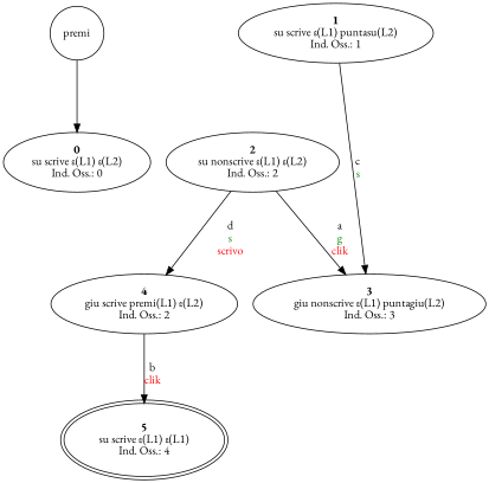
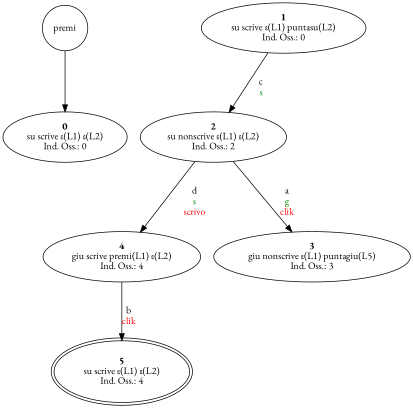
  digraph {
    fontname="EB Garamond"
    node [fontname="EB Garamond"]
    edge [fontname="EB Garamond"]
    n1 [label=premi shape=circle]
    n2 [label=<<b>0</b><br/>su scrive ε(L1) ε(L2)<br/>Ind. Oss.: 0>]
-   n3 [label=<<b>1</b><br/>su scrive ε(L1) puntasu(L2)<br/>Ind. Oss.: 1>]
+   n3 [label=<<b>1</b><br/>su scrive ε(L1) puntasu(L2)<br/>Ind. Oss.: 0>]
    n4 [label=<<b>2</b><br/>su nonscrive ε(L1) ε(L2)<br/>Ind. Oss.: 2>]
-   n5 [label=<<b>3</b><br/>giu nonscrive ε(L1) puntagiu(L2)<br/>Ind. Oss.: 3>]
-   n6 [label=<<b>4</b><br/>giu scrive premi(L1) ε(L2)<br/>Ind. Oss.: 2>]
-   n7 [label=<<b>5</b><br/>su scrive ε(L1) ε(L1)<br/>Ind. Oss.: 4> peripheries=2]
+   n5 [label=<<b>3</b><br/>giu nonscrive ε(L1) puntagiu(L5)<br/>Ind. Oss.: 3>]
+   n6 [label=<<b>4</b><br/>giu scrive premi(L1) ε(L2)<br/>Ind. Oss.: 4>]
+   n7 [label=<<b>5</b><br/>su scrive ε(L1) ε(L2)<br/>Ind. Oss.: 4> peripheries=2]
    n1 -> n2
-   n3 -> n5 [label=<<br/>c<br/><font color="green4">s</font>>]
+   n3 -> n4 [label=<<br/>c<br/><font color="green4">s</font>>]
    n4 -> n5 [label=<<br/>a<br/><font color="green4">g</font><br/><font color="red">clik</font>>]
    n4 -> n6 [label=<<br/>d<br/><font color="green4">s</font><br/><font color="red">scrivo</font>>]
    n6 -> n7 [label=<<br/>b<br/><font color="red">clik</font>>]
  }
